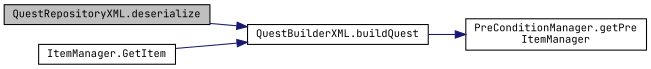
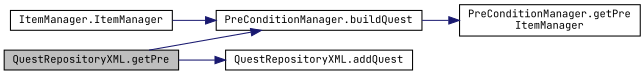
  digraph {
    fontname="JetBrains Mono"
    rankdir=LR
    node [color=black fillcolor=white fontname="JetBrains Mono" fontsize=10 shape=record style=filled]
    edge [color=midnightblue fontname="JetBrains Mono" fontsize=10 labelfontname=Helvetica labelfontsize=10 style=solid]
-   n1 [fillcolor=grey75 fontcolor=black height=0.2 label="QuestRepositoryXML.deserialize" width=0.4]
-   n2 [height=0.2 label="QuestBuilderXML.buildQuest" width=0.4]
+   n1 [fillcolor=grey75 fontcolor=black height=0.2 label="QuestRepositoryXML.getPre" width=0.4]
+   n2 [height=0.2 label="PreConditionManager.buildQuest" width=0.4]
+   n3 [height=0.2 label="QuestRepositoryXML.addQuest" width=0.4]
    n4 [height=0.2 label="PreConditionManager.getPre\lItemManager" width=0.4]
-   n5 [height=0.2 label="ItemManager.GetItem" width=0.4]
+   n5 [height=0.2 label="ItemManager.ItemManager" width=0.4]
    n1 -> n2
+   n1 -> n3
    n2 -> n4
    n5 -> n2
  }
